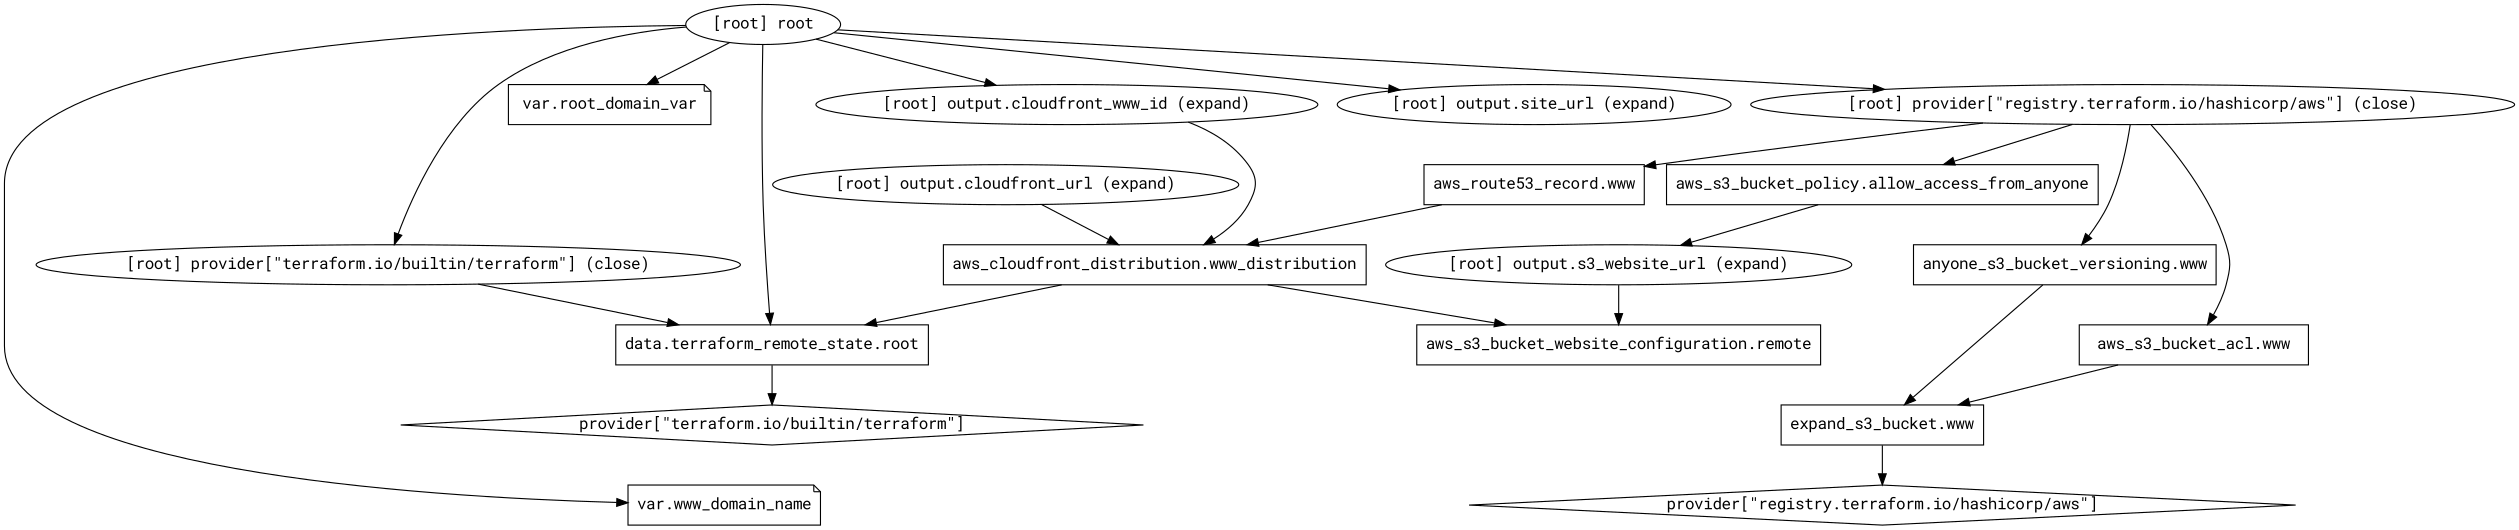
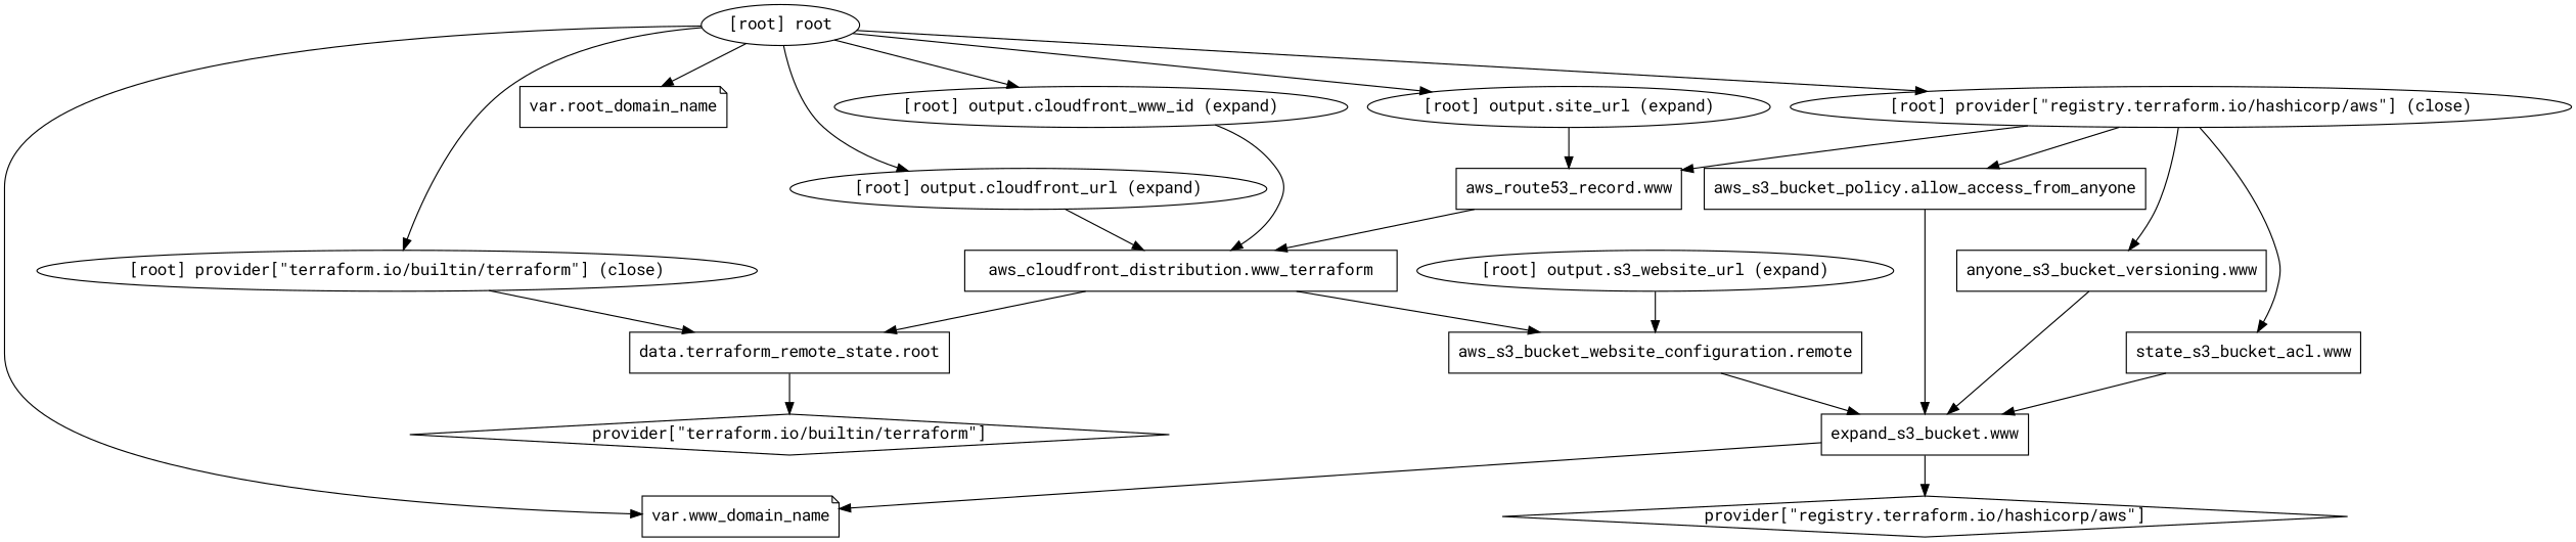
  digraph {
    compound=true
    fontname="Roboto Mono"
    newrank=true
    node [fontname="Roboto Mono" shape=box]
    edge [fontname="Roboto Mono"]
-   n1 [label="aws_cloudfront_distribution.www_distribution"]
+   n1 [label="aws_cloudfront_distribution.www_terraform"]
    n2 [label="aws_s3_bucket_website_configuration.remote"]
    n3 [label="data.terraform_remote_state.root"]
    n4 [label="aws_route53_record.www"]
    n5 [label="expand_s3_bucket.www"]
    n6 [label="provider[\"registry.terraform.io/hashicorp/aws\"]" shape=diamond]
    n7 [label="var.www_domain_name" shape=note]
-   n8 [label="aws_s3_bucket_acl.www"]
+   n8 [label="state_s3_bucket_acl.www"]
    n9 [label="aws_s3_bucket_policy.allow_access_from_anyone"]
    n10 [label="anyone_s3_bucket_versioning.www"]
    n11 [label="provider[\"terraform.io/builtin/terraform\"]" shape=diamond]
-   n12 [label="var.root_domain_var" shape=note]
+   n12 [label="var.root_domain_name" shape=note]
    "[root] output.cloudfront_url (expand)" [shape=""]
    "[root] output.cloudfront_www_id (expand)" [shape=""]
    "[root] output.s3_website_url (expand)" [shape=""]
    "[root] output.site_url (expand)" [shape=""]
    "[root] provider[\"registry.terraform.io/hashicorp/aws\"] (close)" [shape=""]
    "[root] provider[\"terraform.io/builtin/terraform\"] (close)" [shape=""]
    "[root] root" [shape=""]
    subgraph sub_1 {
      n1
      n2
      n3
      n4
      n5
      n6
      n7
      n8
      n9
      n10
      n11
      n12
      "[root] output.cloudfront_url (expand)"
      "[root] output.cloudfront_www_id (expand)"
      "[root] output.s3_website_url (expand)"
      "[root] output.site_url (expand)"
      "[root] provider[\"registry.terraform.io/hashicorp/aws\"] (close)"
      "[root] provider[\"terraform.io/builtin/terraform\"] (close)"
      "[root] root"
    }
    n1 -> n2
    n1 -> n3
+   n2 -> n5
    n3 -> n11
    n4 -> n1
    n5 -> n6
+   n5 -> n7
    n8 -> n5
-   n9 -> "[root] output.s3_website_url (expand)"
+   n9 -> n5
    n10 -> n5
    "[root] output.cloudfront_url (expand)" -> n1
    "[root] output.cloudfront_www_id (expand)" -> n1
    "[root] output.s3_website_url (expand)" -> n2
+   "[root] output.site_url (expand)" -> n4
    "[root] provider[\"registry.terraform.io/hashicorp/aws\"] (close)" -> n4
    "[root] provider[\"registry.terraform.io/hashicorp/aws\"] (close)" -> n8
    "[root] provider[\"registry.terraform.io/hashicorp/aws\"] (close)" -> n9
    "[root] provider[\"registry.terraform.io/hashicorp/aws\"] (close)" -> n10
    "[root] provider[\"terraform.io/builtin/terraform\"] (close)" -> n3
    "[root] root" -> n7
    "[root] root" -> n12
-   "[root] root" -> n3
+   "[root] root" -> "[root] output.cloudfront_url (expand)"
    "[root] root" -> "[root] output.cloudfront_www_id (expand)"
    "[root] root" -> "[root] output.site_url (expand)"
    "[root] root" -> "[root] provider[\"registry.terraform.io/hashicorp/aws\"] (close)"
    "[root] root" -> "[root] provider[\"terraform.io/builtin/terraform\"] (close)"
  }
